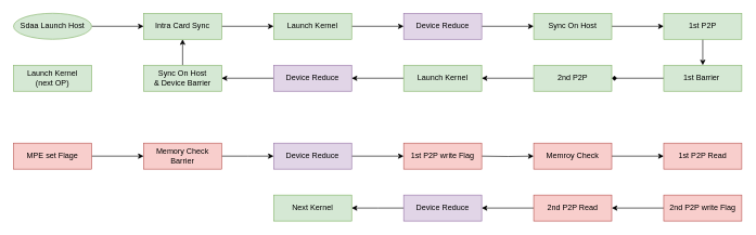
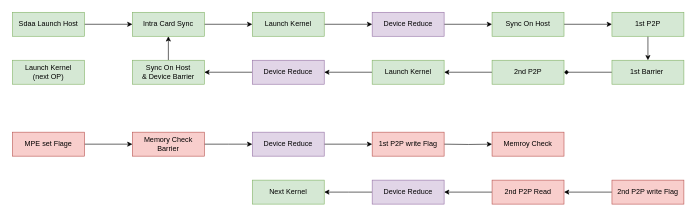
  <mxCell id="0" />
  <mxCell id="1" parent="0" />
  <mxCell id="2" value="" style="edgeStyle=orthogonalEdgeStyle;rounded=0;orthogonalLoop=1;jettySize=auto;html=1;" edge="1" parent="1" source="3" target="9"><mxGeometry relative="1" as="geometry" /></mxCell>
  <mxCell id="3" value="Device Reduce" style="rounded=0;whiteSpace=wrap;html=1;fillColor=#e1d5e7;strokeColor=#9673a6;" vertex="1" parent="1"><mxGeometry x="620" y="20" width="120" height="40" as="geometry" /></mxCell>
  <mxCell id="4" value="" style="edgeStyle=orthogonalEdgeStyle;rounded=0;orthogonalLoop=1;jettySize=auto;html=1;" edge="1" parent="1" source="5" target="7"><mxGeometry relative="1" as="geometry" /></mxCell>
- <mxCell id="5" value="Sdaa Launch Host" style="ellipse;whiteSpace=wrap;html=1;fillColor=#d5e8d4;strokeColor=#82b366;" vertex="1" parent="1"><mxGeometry y="20" width="120" height="40" as="geometry" x="20" /></mxCell>
+ <mxCell id="5" value="Sdaa Launch Host" style="rounded=0;whiteSpace=wrap;html=1;fillColor=#d5e8d4;strokeColor=#82b366;" vertex="1" parent="1"><mxGeometry y="20" width="120" height="40" as="geometry" x="20" /></mxCell>
  <mxCell id="6" value="" style="edgeStyle=orthogonalEdgeStyle;rounded=0;orthogonalLoop=1;jettySize=auto;html=1;" edge="1" parent="1" source="7" target="15"><mxGeometry relative="1" as="geometry" /></mxCell>
  <mxCell id="7" value="Intra Card Sync" style="rounded=0;whiteSpace=wrap;html=1;fillColor=#d5e8d4;strokeColor=#82b366;" vertex="1" parent="1"><mxGeometry x="220" y="20" width="120" height="40" as="geometry" /></mxCell>
  <mxCell id="8" value="" style="edgeStyle=orthogonalEdgeStyle;rounded=0;orthogonalLoop=1;jettySize=auto;html=1;" edge="1" parent="1" source="9" target="11"><mxGeometry relative="1" as="geometry" /></mxCell>
  <mxCell id="9" value="Sync On Host" style="rounded=0;whiteSpace=wrap;html=1;fillColor=#d5e8d4;strokeColor=#82b366;" vertex="1" parent="1"><mxGeometry x="820" y="20" width="120" height="40" as="geometry" /></mxCell>
  <mxCell id="10" value="" style="edgeStyle=orthogonalEdgeStyle;rounded=0;orthogonalLoop=1;jettySize=auto;html=1;" edge="1" parent="1" source="11" target="13"><mxGeometry relative="1" as="geometry" /></mxCell>
  <mxCell id="11" value="1st P2P" style="rounded=0;whiteSpace=wrap;html=1;fillColor=#d5e8d4;strokeColor=#82b366;" vertex="1" parent="1"><mxGeometry x="1020" y="20" width="120" height="40" as="geometry" /></mxCell>
  <mxCell id="12" value="" style="edgeStyle=orthogonalEdgeStyle;rounded=0;orthogonalLoop=1;jettySize=auto;html=1;endArrow=diamond;" edge="1" parent="1" source="13" target="17"><mxGeometry relative="1" as="geometry" /></mxCell>
  <mxCell id="13" value="1st Barrier&amp;nbsp;" style="rounded=0;whiteSpace=wrap;html=1;fillColor=#d5e8d4;strokeColor=#82b366;" vertex="1" parent="1"><mxGeometry x="1020" y="100" width="120" height="40" as="geometry" /></mxCell>
  <mxCell id="14" value="" style="edgeStyle=orthogonalEdgeStyle;rounded=0;orthogonalLoop=1;jettySize=auto;html=1;" edge="1" parent="1" source="15" target="3"><mxGeometry relative="1" as="geometry" /></mxCell>
  <mxCell id="15" value="Launch Kernel" style="rounded=0;whiteSpace=wrap;html=1;fillColor=#d5e8d4;strokeColor=#82b366;" vertex="1" parent="1"><mxGeometry x="420" y="20" width="120" height="40" as="geometry" /></mxCell>
  <mxCell id="16" value="" style="edgeStyle=orthogonalEdgeStyle;rounded=0;orthogonalLoop=1;jettySize=auto;html=1;" edge="1" parent="1" source="17" target="23"><mxGeometry relative="1" as="geometry" /></mxCell>
  <mxCell id="17" value="2nd P2P" style="rounded=0;whiteSpace=wrap;html=1;fillColor=#d5e8d4;strokeColor=#82b366;" vertex="1" parent="1"><mxGeometry x="820" y="100" width="120" height="40" as="geometry" /></mxCell>
  <mxCell id="18" value="" style="edgeStyle=orthogonalEdgeStyle;rounded=0;orthogonalLoop=1;jettySize=auto;html=1;" edge="1" parent="1" source="19" target="21"><mxGeometry relative="1" as="geometry" /></mxCell>
  <mxCell id="19" value="Device Reduce" style="rounded=0;whiteSpace=wrap;html=1;fillColor=#e1d5e7;strokeColor=#9673a6;" vertex="1" parent="1"><mxGeometry x="420" y="100" width="120" height="40" as="geometry" /></mxCell>
  <mxCell id="20" value="" style="edgeStyle=orthogonalEdgeStyle;rounded=0;orthogonalLoop=1;jettySize=auto;html=1;" edge="1" parent="1" source="21" target="7"><mxGeometry relative="1" as="geometry" /></mxCell>
  <mxCell id="21" value="Sync On Host&lt;br&gt;&amp;amp; Device Barrier" style="rounded=0;whiteSpace=wrap;html=1;fillColor=#d5e8d4;strokeColor=#82b366;" vertex="1" parent="1"><mxGeometry x="220" y="100" width="120" height="40" as="geometry" /></mxCell>
  <mxCell id="22" value="" style="edgeStyle=orthogonalEdgeStyle;rounded=0;orthogonalLoop=1;jettySize=auto;html=1;" edge="1" parent="1" source="23" target="19"><mxGeometry relative="1" as="geometry" /></mxCell>
  <mxCell id="23" value="Launch Kernel" style="rounded=0;whiteSpace=wrap;html=1;fillColor=#d5e8d4;strokeColor=#82b366;" vertex="1" parent="1"><mxGeometry x="620" y="100" width="120" height="40" as="geometry" /></mxCell>
  <mxCell id="24" value="Launch Kernel&lt;br&gt;(next OP)" style="rounded=0;whiteSpace=wrap;html=1;fillColor=#d5e8d4;strokeColor=#82b366;" vertex="1" parent="1"><mxGeometry y="100" width="120" height="40" as="geometry" x="20" /></mxCell>
  <mxCell id="25" value="" style="edgeStyle=orthogonalEdgeStyle;rounded=0;orthogonalLoop=1;jettySize=auto;html=1;" edge="1" parent="1" target="31"><mxGeometry relative="1" as="geometry"><mxPoint x="740" y="240" as="sourcePoint" /></mxGeometry></mxCell>
  <mxCell id="26" value="" style="edgeStyle=orthogonalEdgeStyle;rounded=0;orthogonalLoop=1;jettySize=auto;html=1;" edge="1" parent="1" source="27" target="29"><mxGeometry relative="1" as="geometry" /></mxCell>
  <mxCell id="27" value="MPE set Flage" style="rounded=0;whiteSpace=wrap;html=1;fillColor=#f8cecc;strokeColor=#b85450;" vertex="1" parent="1"><mxGeometry y="220" width="120" height="40" as="geometry" x="20" /></mxCell>
  <mxCell id="28" value="" style="edgeStyle=orthogonalEdgeStyle;rounded=0;orthogonalLoop=1;jettySize=auto;html=1;" edge="1" parent="1" source="29"><mxGeometry relative="1" as="geometry"><mxPoint x="420" y="240" as="targetPoint" /></mxGeometry></mxCell>
  <mxCell id="29" value="Memory Check&lt;br&gt;Barrier" style="rounded=0;whiteSpace=wrap;html=1;fillColor=#f8cecc;strokeColor=#b85450;" vertex="1" parent="1"><mxGeometry x="220" y="220" width="120" height="40" as="geometry" /></mxCell>
- <mxCell id="30" value="" style="edgeStyle=orthogonalEdgeStyle;rounded=0;orthogonalLoop=1;jettySize=auto;html=1;" edge="1" parent="1" source="31" target="32"><mxGeometry relative="1" as="geometry" /></mxCell>
  <mxCell id="31" value="Memroy Check" style="rounded=0;whiteSpace=wrap;html=1;fillColor=#f8cecc;strokeColor=#b85450;" vertex="1" parent="1"><mxGeometry x="820" y="220" width="120" height="40" as="geometry" /></mxCell>
- <mxCell id="32" value="1st P2P Read" style="rounded=0;whiteSpace=wrap;html=1;fillColor=#f8cecc;strokeColor=#b85450;" vertex="1" parent="1"><mxGeometry x="1020" y="220" width="120" height="40" as="geometry" /></mxCell>
  <mxCell id="33" value="" style="edgeStyle=orthogonalEdgeStyle;rounded=0;orthogonalLoop=1;jettySize=auto;html=1;" edge="1" parent="1" source="34" target="36"><mxGeometry relative="1" as="geometry" /></mxCell>
  <mxCell id="34" value="2nd P2P write Flag" style="rounded=0;whiteSpace=wrap;html=1;fillColor=#f8cecc;strokeColor=#b85450;" vertex="1" parent="1"><mxGeometry x="1020" y="300" width="120" height="40" as="geometry" /></mxCell>
  <mxCell id="35" value="" style="edgeStyle=orthogonalEdgeStyle;rounded=0;orthogonalLoop=1;jettySize=auto;html=1;" edge="1" parent="1" source="36" target="38"><mxGeometry relative="1" as="geometry" /></mxCell>
  <mxCell id="36" value="2nd P2P Read" style="rounded=0;whiteSpace=wrap;html=1;fillColor=#f8cecc;strokeColor=#b85450;" vertex="1" parent="1"><mxGeometry x="820" y="300" width="120" height="40" as="geometry" /></mxCell>
  <mxCell id="37" value="" style="edgeStyle=orthogonalEdgeStyle;rounded=0;orthogonalLoop=1;jettySize=auto;html=1;" edge="1" parent="1" source="38"><mxGeometry relative="1" as="geometry"><mxPoint x="540" y="320" as="targetPoint" /></mxGeometry></mxCell>
  <mxCell id="38" value="Device Reduce" style="rounded=0;whiteSpace=wrap;html=1;fillColor=#e1d5e7;strokeColor=#9673a6;" vertex="1" parent="1"><mxGeometry x="620" y="300" width="120" height="40" as="geometry" /></mxCell>
  <mxCell id="39" value="Next Kernel" style="rounded=0;whiteSpace=wrap;html=1;fillColor=#d5e8d4;strokeColor=#82b366;" vertex="1" parent="1"><mxGeometry x="420" y="300" width="120" height="40" as="geometry" /></mxCell>
  <mxCell id="40" value="" style="edgeStyle=orthogonalEdgeStyle;rounded=0;orthogonalLoop=1;jettySize=auto;html=1;" edge="1" parent="1" source="41" target="42"><mxGeometry relative="1" as="geometry" /></mxCell>
  <mxCell id="41" value="Device Reduce" style="rounded=0;whiteSpace=wrap;html=1;fillColor=#e1d5e7;strokeColor=#9673a6;" vertex="1" parent="1"><mxGeometry x="420" y="220" width="120" height="40" as="geometry" /></mxCell>
  <mxCell id="42" value="1st P2P write Flag" style="rounded=0;whiteSpace=wrap;html=1;fillColor=#f8cecc;strokeColor=#b85450;" vertex="1" parent="1"><mxGeometry x="620" y="220" width="120" height="40" as="geometry" /></mxCell>
